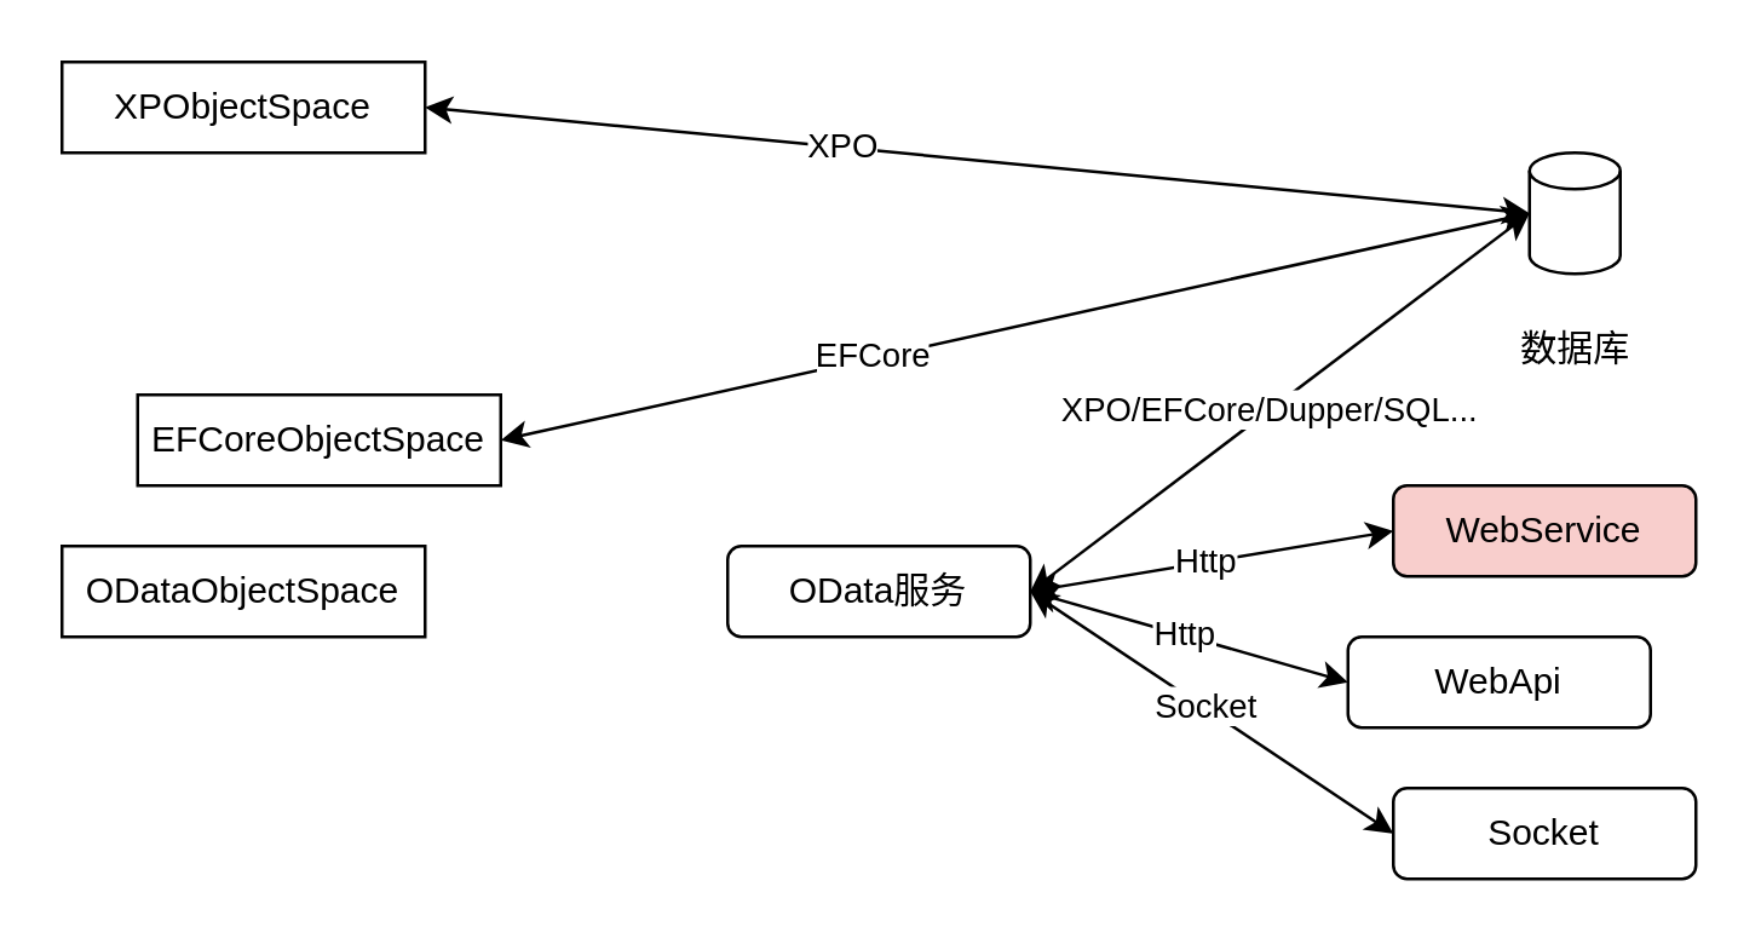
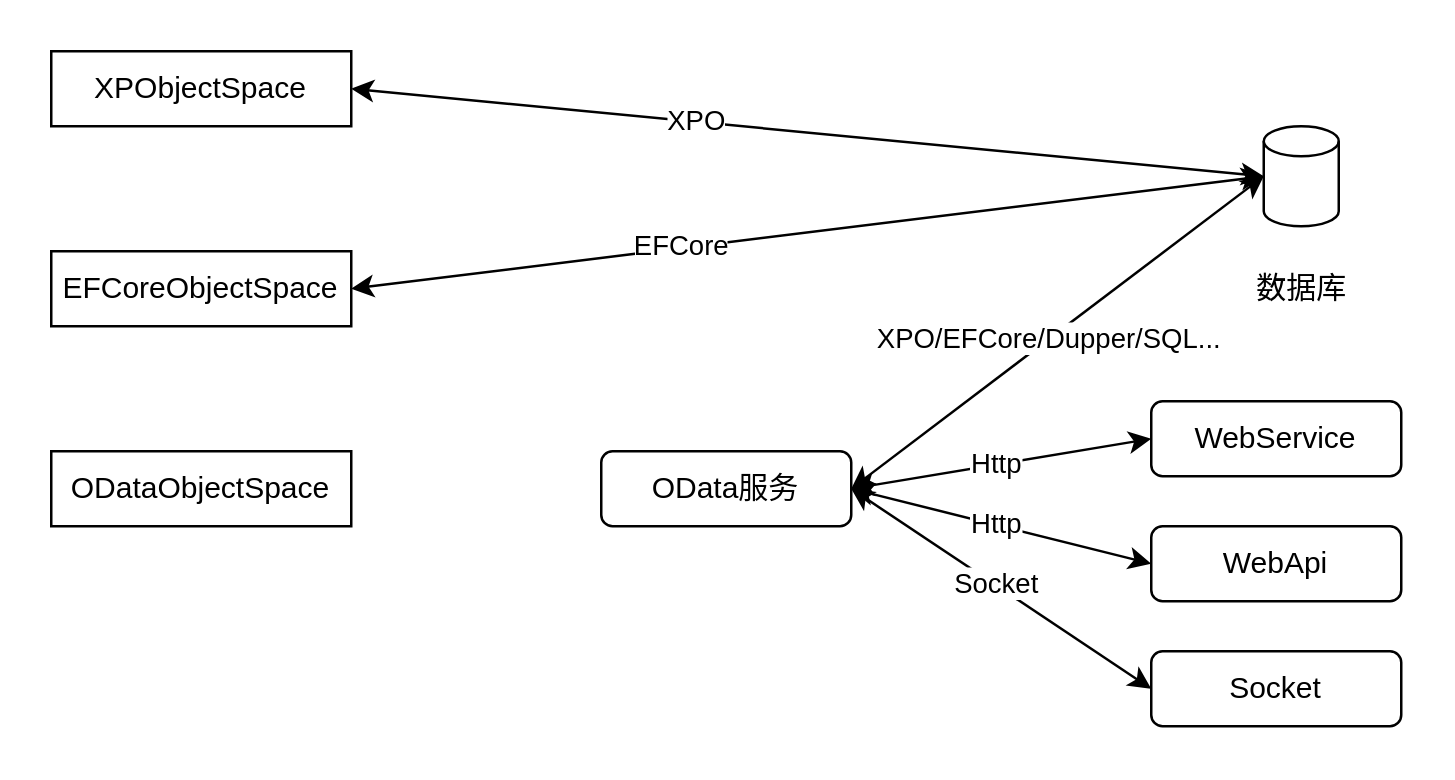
  <mxCell id="0" />
  <mxCell id="1" parent="0" />
  <mxCell id="2" value="XPObjectSpace" style="rounded=0;whiteSpace=wrap;html=1;" vertex="1" parent="1"><mxGeometry x="20" y="20" width="120" height="30" as="geometry" /></mxCell>
- <mxCell id="3" value="EFCoreObjectSpace" style="rounded=0;whiteSpace=wrap;html=1;" vertex="1" parent="1"><mxGeometry x="45" y="130" width="120" height="30" as="geometry" /></mxCell>
+ <mxCell id="3" value="EFCoreObjectSpace" style="rounded=0;whiteSpace=wrap;html=1;" vertex="1" parent="1"><mxGeometry x="20" y="100" width="120" height="30" as="geometry" /></mxCell>
  <mxCell id="4" value="ODataObjectSpace" style="rounded=0;whiteSpace=wrap;html=1;" vertex="1" parent="1"><mxGeometry x="20" y="180" width="120" height="30" as="geometry" /></mxCell>
  <mxCell id="5" value="" style="shape=cylinder3;whiteSpace=wrap;html=1;boundedLbl=1;backgroundOutline=1;size=6;" vertex="1" parent="1"><mxGeometry x="505" y="50" width="30" height="40" as="geometry" /></mxCell>
  <mxCell id="6" value="数据库" style="text;html=1;align=center;verticalAlign=middle;resizable=0;points=[];autosize=1;strokeColor=none;fillColor=none;" vertex="1" parent="1"><mxGeometry x="490" y="100" width="60" height="30" as="geometry" /></mxCell>
  <mxCell id="7" value="OData服务" style="rounded=1;whiteSpace=wrap;html=1;" vertex="1" parent="1"><mxGeometry x="240" y="180" width="100" height="30" as="geometry" /></mxCell>
  <mxCell id="8" value="" style="endArrow=classic;startArrow=classic;html=1;rounded=0;exitX=1;exitY=0.5;exitDx=0;exitDy=0;entryX=0;entryY=0.5;entryDx=0;entryDy=0;entryPerimeter=0;" edge="1" parent="1" source="2" target="5"><mxGeometry width="50" height="50" relative="1" as="geometry"><mxPoint x="350" y="150" as="sourcePoint" /><mxPoint x="400" y="100" as="targetPoint" /></mxGeometry></mxCell>
  <mxCell id="9" value="XPO" style="edgeLabel;html=1;align=center;verticalAlign=middle;resizable=0;points=[];" vertex="1" connectable="0" parent="8"><mxGeometry x="-0.246" y="1" relative="1" as="geometry"><mxPoint as="offset" /></mxGeometry></mxCell>
  <mxCell id="10" value="" style="endArrow=classic;startArrow=classic;html=1;rounded=0;exitX=1;exitY=0.5;exitDx=0;exitDy=0;entryX=0;entryY=0.5;entryDx=0;entryDy=0;entryPerimeter=0;" edge="1" parent="1" source="3" target="5"><mxGeometry width="50" height="50" relative="1" as="geometry"><mxPoint x="150" y="45" as="sourcePoint" /><mxPoint x="515" y="80" as="targetPoint" /></mxGeometry></mxCell>
  <mxCell id="11" value="EFCore" style="edgeLabel;html=1;align=center;verticalAlign=middle;resizable=0;points=[];" vertex="1" connectable="0" parent="10"><mxGeometry x="-0.275" y="1" relative="1" as="geometry"><mxPoint as="offset" /></mxGeometry></mxCell>
  <mxCell id="12" value="" style="endArrow=classic;startArrow=classic;html=1;rounded=0;exitX=1;exitY=0.5;exitDx=0;exitDy=0;entryX=0;entryY=0.5;entryDx=0;entryDy=0;entryPerimeter=0;" edge="1" parent="1" source="7" target="5"><mxGeometry width="50" height="50" relative="1" as="geometry"><mxPoint x="150" y="125" as="sourcePoint" /><mxPoint x="515" y="80" as="targetPoint" /></mxGeometry></mxCell>
  <mxCell id="13" value="XPO/EFCore/Dupper/SQL..." style="edgeLabel;html=1;align=center;verticalAlign=middle;resizable=0;points=[];" vertex="1" connectable="0" parent="12"><mxGeometry x="-0.041" y="1" relative="1" as="geometry"><mxPoint as="offset" /></mxGeometry></mxCell>
- <mxCell id="14" value="WebService" style="rounded=1;whiteSpace=wrap;html=1;fillColor=#f8cecc;" vertex="1" parent="1"><mxGeometry x="460" y="160" width="100" height="30" as="geometry" /></mxCell>
- <mxCell id="15" value="WebApi" style="rounded=1;whiteSpace=wrap;html=1;" vertex="1" parent="1"><mxGeometry x="445" y="210" width="100" height="30" as="geometry" /></mxCell>
+ <mxCell id="14" value="WebService" style="rounded=1;whiteSpace=wrap;html=1;" vertex="1" parent="1"><mxGeometry x="460" y="160" width="100" height="30" as="geometry" /></mxCell>
+ <mxCell id="15" value="WebApi" style="rounded=1;whiteSpace=wrap;html=1;" vertex="1" parent="1"><mxGeometry x="460" y="210" width="100" height="30" as="geometry" /></mxCell>
  <mxCell id="16" value="Socket" style="rounded=1;whiteSpace=wrap;html=1;" vertex="1" parent="1"><mxGeometry x="460" y="260" width="100" height="30" as="geometry" /></mxCell>
  <mxCell id="17" value="" style="endArrow=classic;startArrow=classic;html=1;rounded=0;exitX=1;exitY=0.5;exitDx=0;exitDy=0;entryX=0;entryY=0.5;entryDx=0;entryDy=0;" edge="1" parent="1" source="7" target="14"><mxGeometry width="50" height="50" relative="1" as="geometry"><mxPoint x="180" y="350" as="sourcePoint" /><mxPoint x="345" y="225" as="targetPoint" /></mxGeometry></mxCell>
  <mxCell id="18" value="Http" style="edgeLabel;html=1;align=center;verticalAlign=middle;resizable=0;points=[];" vertex="1" connectable="0" parent="17"><mxGeometry x="-0.041" y="1" relative="1" as="geometry"><mxPoint as="offset" /></mxGeometry></mxCell>
  <mxCell id="19" value="" style="endArrow=classic;startArrow=classic;html=1;rounded=0;exitX=1;exitY=0.5;exitDx=0;exitDy=0;entryX=0;entryY=0.5;entryDx=0;entryDy=0;" edge="1" parent="1" source="7" target="15"><mxGeometry width="50" height="50" relative="1" as="geometry"><mxPoint x="350" y="205" as="sourcePoint" /><mxPoint x="480" y="225" as="targetPoint" /></mxGeometry></mxCell>
  <mxCell id="20" value="Http" style="edgeLabel;html=1;align=center;verticalAlign=middle;resizable=0;points=[];" vertex="1" connectable="0" parent="19"><mxGeometry x="-0.041" y="1" relative="1" as="geometry"><mxPoint as="offset" /></mxGeometry></mxCell>
  <mxCell id="21" value="" style="endArrow=classic;startArrow=classic;html=1;rounded=0;exitX=1;exitY=0.5;exitDx=0;exitDy=0;entryX=0;entryY=0.5;entryDx=0;entryDy=0;" edge="1" parent="1" source="7" target="16"><mxGeometry width="50" height="50" relative="1" as="geometry"><mxPoint x="350" y="205" as="sourcePoint" /><mxPoint x="480" y="285" as="targetPoint" /></mxGeometry></mxCell>
  <mxCell id="22" value="Socket" style="edgeLabel;html=1;align=center;verticalAlign=middle;resizable=0;points=[];" vertex="1" connectable="0" parent="21"><mxGeometry x="-0.041" y="1" relative="1" as="geometry"><mxPoint as="offset" /></mxGeometry></mxCell>
